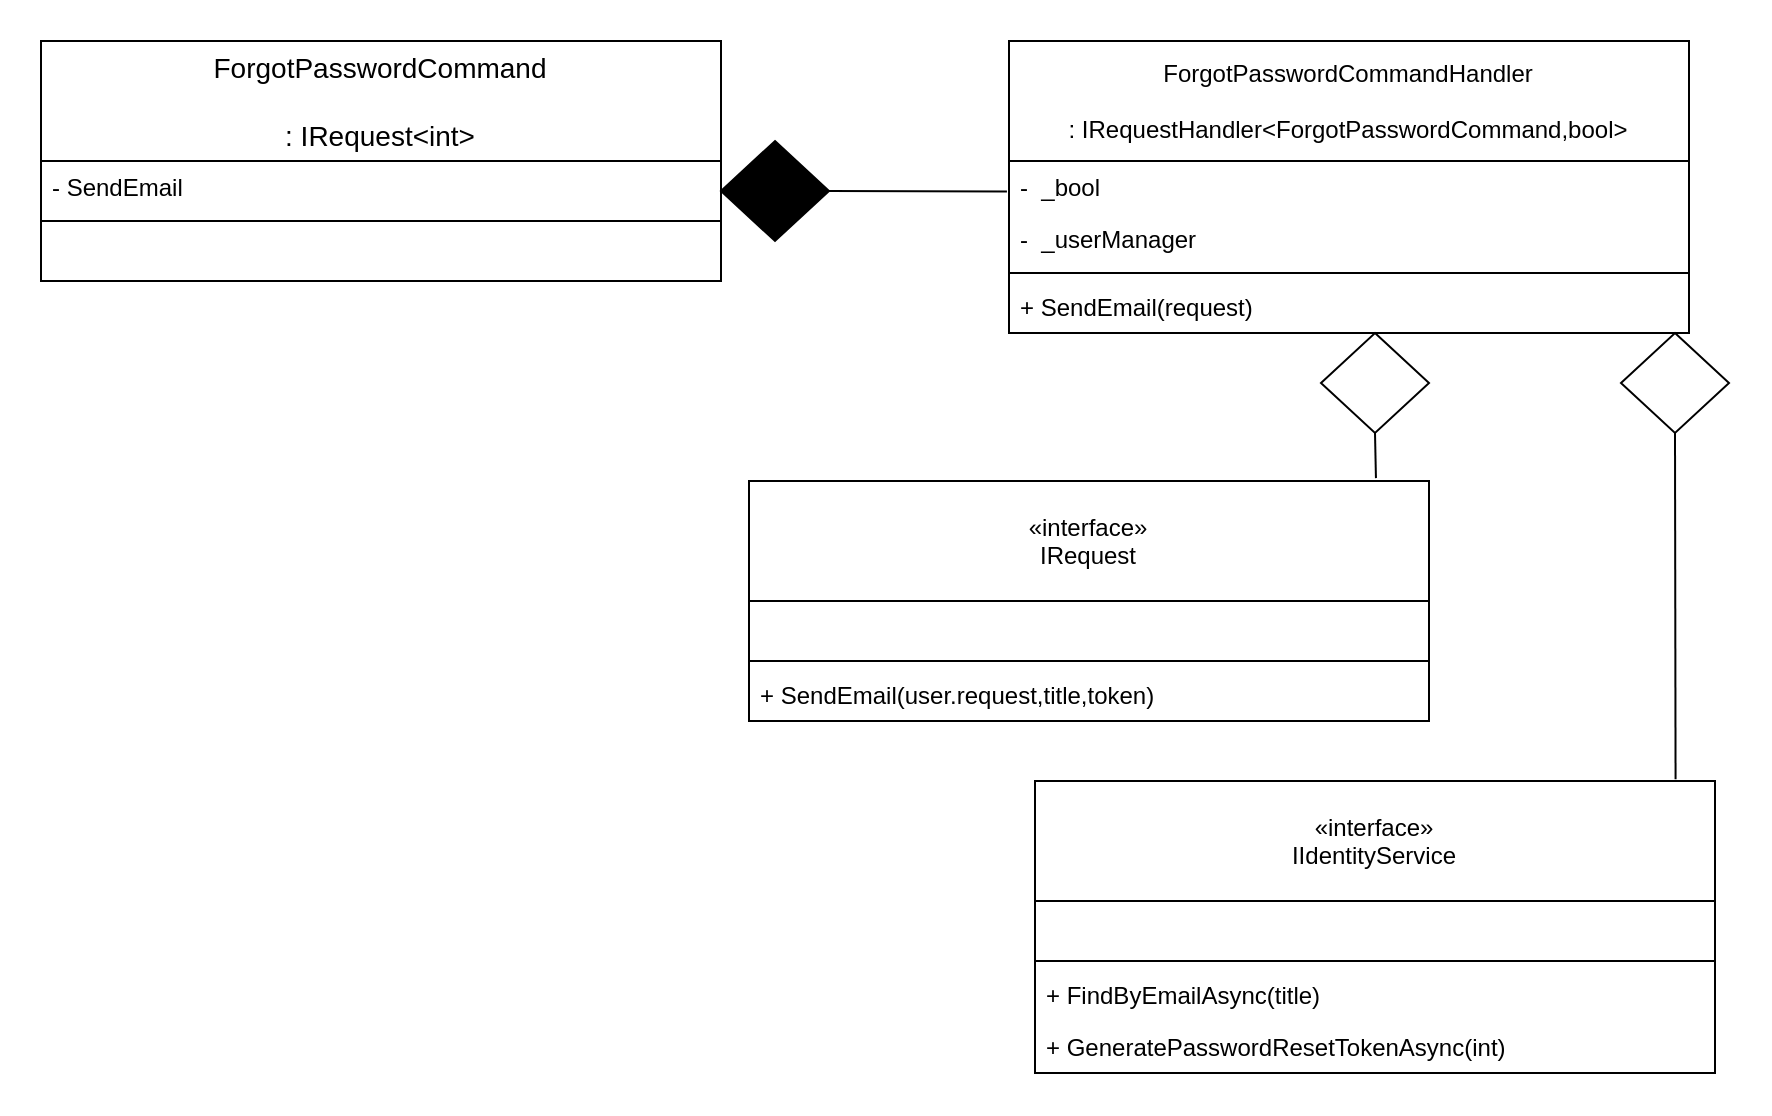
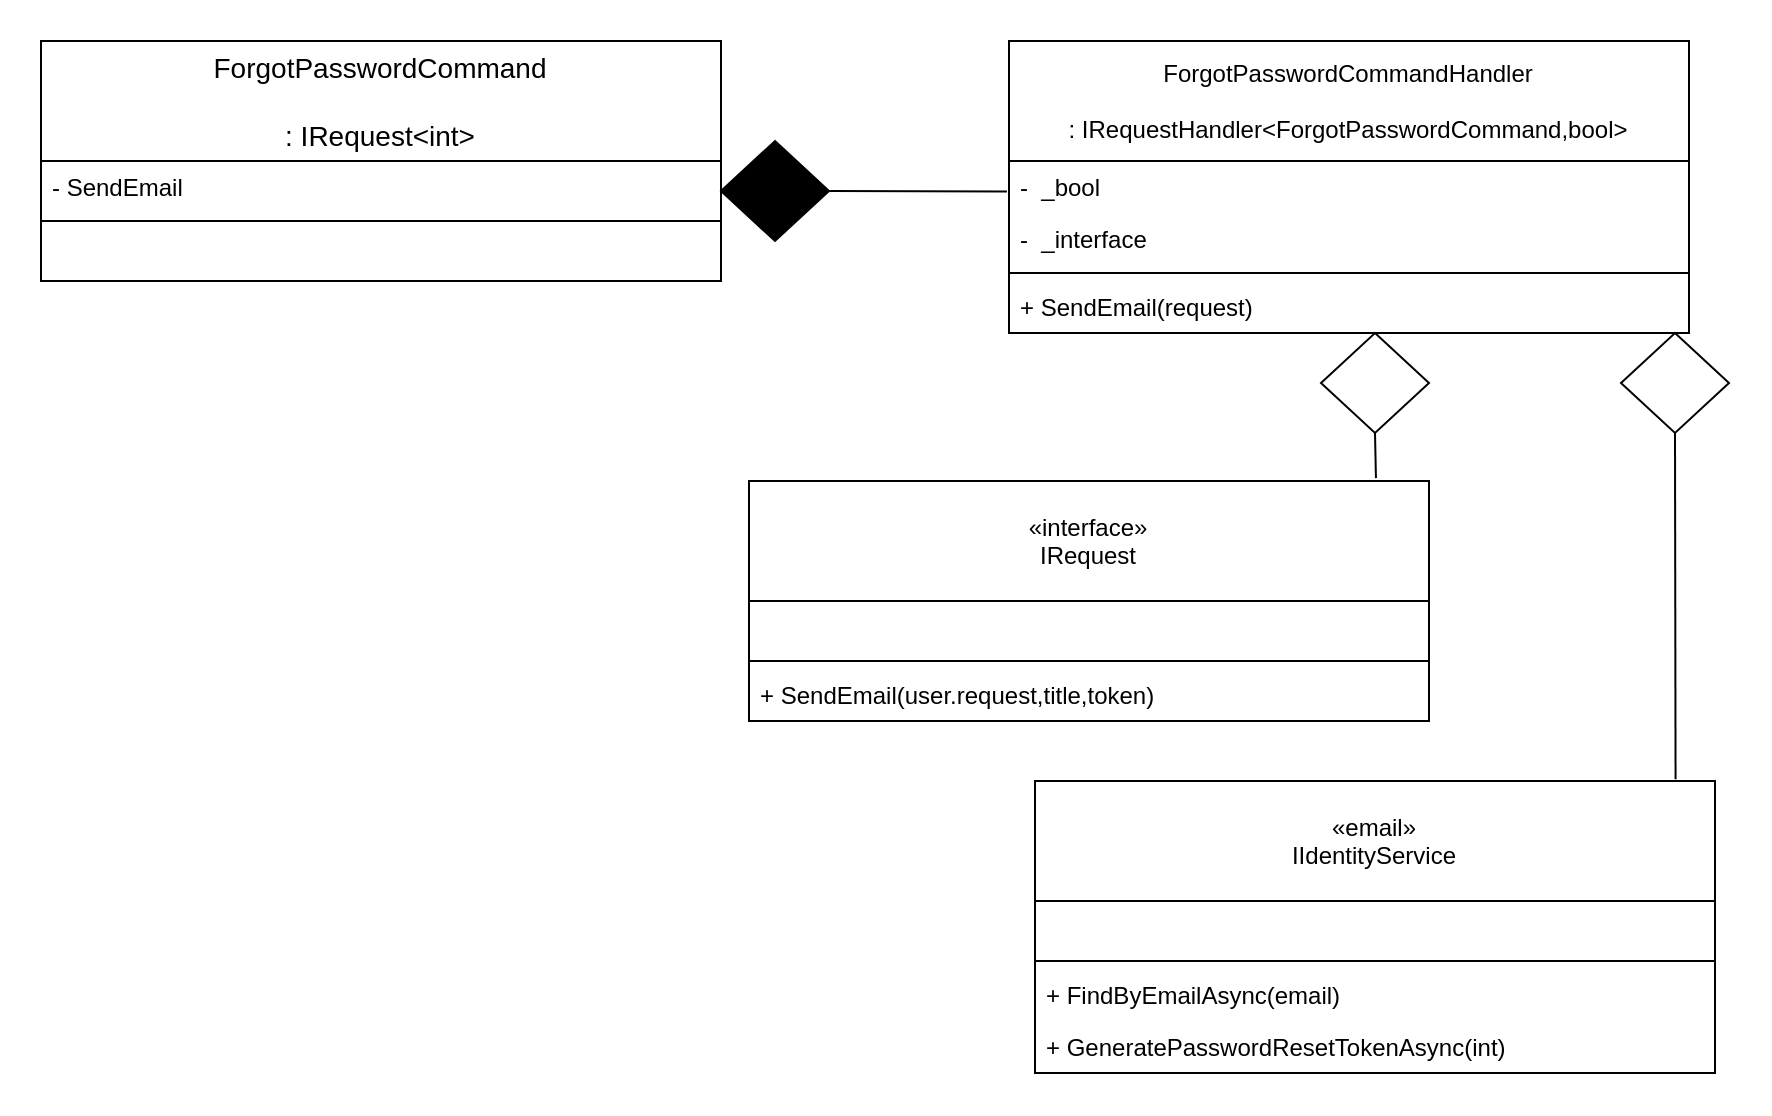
  <mxCell id="0" />
  <mxCell id="1" parent="0" />
  <mxCell id="2" value="" style="endArrow=none;html=1;entryX=-0.003;entryY=0.587;entryDx=0;entryDy=0;exitX=1;exitY=0.5;exitDx=0;exitDy=0;exitPerimeter=0;entryPerimeter=0;" parent="1" source="3" target="13" edge="1"><mxGeometry width="50" height="50" relative="1" as="geometry"><mxPoint x="414" y="93" as="sourcePoint" /><mxPoint x="504" y="93" as="targetPoint" /></mxGeometry></mxCell>
  <mxCell id="3" value="" style="strokeWidth=1;html=1;shape=mxgraph.flowchart.decision;whiteSpace=wrap;fillColor=#000000;" parent="1" vertex="1"><mxGeometry x="360" y="70" width="54" height="50" as="geometry" /></mxCell>
  <mxCell id="4" value="" style="endArrow=none;html=1;entryX=0.922;entryY=-0.012;entryDx=0;entryDy=0;exitX=0.5;exitY=1;exitDx=0;exitDy=0;exitPerimeter=0;entryPerimeter=0;" parent="1" source="5" target="22" edge="1"><mxGeometry width="50" height="50" relative="1" as="geometry"><mxPoint x="578" y="227" as="sourcePoint" /><mxPoint x="898" y="344" as="targetPoint" /></mxGeometry></mxCell>
  <mxCell id="5" value="" style="strokeWidth=1;html=1;shape=mxgraph.flowchart.decision;whiteSpace=wrap;" parent="1" vertex="1"><mxGeometry x="660" y="166" width="54" height="50" as="geometry" /></mxCell>
  <mxCell id="6" value="" style="endArrow=none;html=1;entryX=0.942;entryY=-0.006;entryDx=0;entryDy=0;exitX=0.5;exitY=1;exitDx=0;exitDy=0;exitPerimeter=0;entryPerimeter=0;" parent="1" source="7" target="17" edge="1"><mxGeometry width="50" height="50" relative="1" as="geometry"><mxPoint x="721" y="227" as="sourcePoint" /><mxPoint x="887" y="320" as="targetPoint" /></mxGeometry></mxCell>
  <mxCell id="7" value="" style="strokeWidth=1;html=1;shape=mxgraph.flowchart.decision;whiteSpace=wrap;" parent="1" vertex="1"><mxGeometry x="810" y="166" width="54" height="50" as="geometry" /></mxCell>
  <mxCell id="8" value="ForgotPasswordCommand&#10;&#10;: IRequest&lt;int&gt;" style="swimlane;fontStyle=0;childLayout=stackLayout;horizontal=1;startSize=60;horizontalStack=0;resizeParent=1;resizeParentMax=0;resizeLast=0;collapsible=1;marginBottom=0;align=center;fontSize=14;" parent="1" vertex="1"><mxGeometry x="20" y="20" width="340" height="120" as="geometry" /></mxCell>
  <mxCell id="9" value="- SendEmail" style="text;strokeColor=none;fillColor=none;align=left;verticalAlign=top;spacingLeft=4;spacingRight=4;overflow=hidden;rotatable=0;points=[[0,0.5],[1,0.5]];portConstraint=eastwest;" parent="8" vertex="1"><mxGeometry y="60" width="340" height="26" as="geometry" /></mxCell>
  <mxCell id="10" value="" style="line;strokeWidth=1;fillColor=none;align=left;verticalAlign=middle;spacingTop=-1;spacingLeft=3;spacingRight=3;rotatable=0;labelPosition=right;points=[];portConstraint=eastwest;" vertex="1" parent="8"><mxGeometry y="86" width="340" height="8" as="geometry" /></mxCell>
  <mxCell id="11" value=" " style="text;strokeColor=none;fillColor=none;align=left;verticalAlign=top;spacingLeft=4;spacingRight=4;overflow=hidden;rotatable=0;points=[[0,0.5],[1,0.5]];portConstraint=eastwest;" vertex="1" parent="8"><mxGeometry y="94" width="340" height="26" as="geometry" /></mxCell>
  <mxCell id="12" value="ForgotPasswordCommandHandler&#10;&#10;: IRequestHandler&lt;ForgotPasswordCommand,bool&gt;" style="swimlane;fontStyle=0;childLayout=stackLayout;horizontal=1;startSize=60;fillColor=none;horizontalStack=0;resizeParent=1;resizeParentMax=0;resizeLast=0;collapsible=1;marginBottom=0;" parent="1" vertex="1"><mxGeometry x="504" y="20" width="340" height="146" as="geometry" /></mxCell>
  <mxCell id="13" value="-  _bool" style="text;strokeColor=none;fillColor=none;align=left;verticalAlign=top;spacingLeft=4;spacingRight=4;overflow=hidden;rotatable=0;points=[[0,0.5],[1,0.5]];portConstraint=eastwest;" parent="12" vertex="1"><mxGeometry y="60" width="340" height="26" as="geometry" /></mxCell>
- <mxCell id="14" value="-  _userManager" style="text;strokeColor=none;fillColor=none;align=left;verticalAlign=top;spacingLeft=4;spacingRight=4;overflow=hidden;rotatable=0;points=[[0,0.5],[1,0.5]];portConstraint=eastwest;" parent="12" vertex="1"><mxGeometry y="86" width="340" height="26" as="geometry" /></mxCell>
+ <mxCell id="14" value="-  _interface" style="text;strokeColor=none;fillColor=none;align=left;verticalAlign=top;spacingLeft=4;spacingRight=4;overflow=hidden;rotatable=0;points=[[0,0.5],[1,0.5]];portConstraint=eastwest;" parent="12" vertex="1"><mxGeometry y="86" width="340" height="26" as="geometry" /></mxCell>
  <mxCell id="15" value="" style="line;strokeWidth=1;fillColor=none;align=left;verticalAlign=middle;spacingTop=-1;spacingLeft=3;spacingRight=3;rotatable=0;labelPosition=right;points=[];portConstraint=eastwest;" vertex="1" parent="12"><mxGeometry y="112" width="340" height="8" as="geometry" /></mxCell>
  <mxCell id="16" value="+ SendEmail(request)" style="text;strokeColor=none;fillColor=none;align=left;verticalAlign=top;spacingLeft=4;spacingRight=4;overflow=hidden;rotatable=0;points=[[0,0.5],[1,0.5]];portConstraint=eastwest;" vertex="1" parent="12"><mxGeometry y="120" width="340" height="26" as="geometry" /></mxCell>
- <mxCell id="17" value="«interface»&#10;IIdentityService" style="swimlane;fontStyle=0;childLayout=stackLayout;horizontal=1;startSize=60;fillColor=none;horizontalStack=0;resizeParent=1;resizeParentMax=0;resizeLast=0;collapsible=1;marginBottom=0;" parent="1" vertex="1"><mxGeometry x="517" y="390" width="340" height="146" as="geometry" /></mxCell>
+ <mxCell id="17" value="«email»&#10;IIdentityService" style="swimlane;fontStyle=0;childLayout=stackLayout;horizontal=1;startSize=60;fillColor=none;horizontalStack=0;resizeParent=1;resizeParentMax=0;resizeLast=0;collapsible=1;marginBottom=0;" parent="1" vertex="1"><mxGeometry x="517" y="390" width="340" height="146" as="geometry" /></mxCell>
  <mxCell id="18" value=" " style="text;strokeColor=none;fillColor=none;align=left;verticalAlign=top;spacingLeft=4;spacingRight=4;overflow=hidden;rotatable=0;points=[[0,0.5],[1,0.5]];portConstraint=eastwest;" vertex="1" parent="17"><mxGeometry y="60" width="340" height="26" as="geometry" /></mxCell>
  <mxCell id="19" value="" style="line;strokeWidth=1;fillColor=none;align=left;verticalAlign=middle;spacingTop=-1;spacingLeft=3;spacingRight=3;rotatable=0;labelPosition=right;points=[];portConstraint=eastwest;" vertex="1" parent="17"><mxGeometry y="86" width="340" height="8" as="geometry" /></mxCell>
- <mxCell id="20" value="+ FindByEmailAsync(title)" style="text;strokeColor=none;fillColor=none;align=left;verticalAlign=top;spacingLeft=4;spacingRight=4;overflow=hidden;rotatable=0;points=[[0,0.5],[1,0.5]];portConstraint=eastwest;" vertex="1" parent="17"><mxGeometry y="94" width="340" height="26" as="geometry" /></mxCell>
+ <mxCell id="20" value="+ FindByEmailAsync(email)" style="text;strokeColor=none;fillColor=none;align=left;verticalAlign=top;spacingLeft=4;spacingRight=4;overflow=hidden;rotatable=0;points=[[0,0.5],[1,0.5]];portConstraint=eastwest;" vertex="1" parent="17"><mxGeometry y="94" width="340" height="26" as="geometry" /></mxCell>
  <mxCell id="21" value="+ GeneratePasswordResetTokenAsync(int)" style="text;strokeColor=none;fillColor=none;align=left;verticalAlign=top;spacingLeft=4;spacingRight=4;overflow=hidden;rotatable=0;points=[[0,0.5],[1,0.5]];portConstraint=eastwest;" vertex="1" parent="17"><mxGeometry y="120" width="340" height="26" as="geometry" /></mxCell>
  <mxCell id="22" value="«interface»&#10;IRequest" style="swimlane;fontStyle=0;childLayout=stackLayout;horizontal=1;startSize=60;fillColor=none;horizontalStack=0;resizeParent=1;resizeParentMax=0;resizeLast=0;collapsible=1;marginBottom=0;" parent="1" vertex="1"><mxGeometry x="374" y="240" width="340" height="120" as="geometry" /></mxCell>
  <mxCell id="23" value=" " style="text;strokeColor=none;fillColor=none;align=left;verticalAlign=top;spacingLeft=4;spacingRight=4;overflow=hidden;rotatable=0;points=[[0,0.5],[1,0.5]];portConstraint=eastwest;" vertex="1" parent="22"><mxGeometry y="60" width="340" height="26" as="geometry" /></mxCell>
  <mxCell id="24" value="" style="line;strokeWidth=1;fillColor=none;align=left;verticalAlign=middle;spacingTop=-1;spacingLeft=3;spacingRight=3;rotatable=0;labelPosition=right;points=[];portConstraint=eastwest;" vertex="1" parent="22"><mxGeometry y="86" width="340" height="8" as="geometry" /></mxCell>
  <mxCell id="25" value="+ SendEmail(user.request,title,token)" style="text;strokeColor=none;fillColor=none;align=left;verticalAlign=top;spacingLeft=4;spacingRight=4;overflow=hidden;rotatable=0;points=[[0,0.5],[1,0.5]];portConstraint=eastwest;" vertex="1" parent="22"><mxGeometry y="94" width="340" height="26" as="geometry" /></mxCell>
